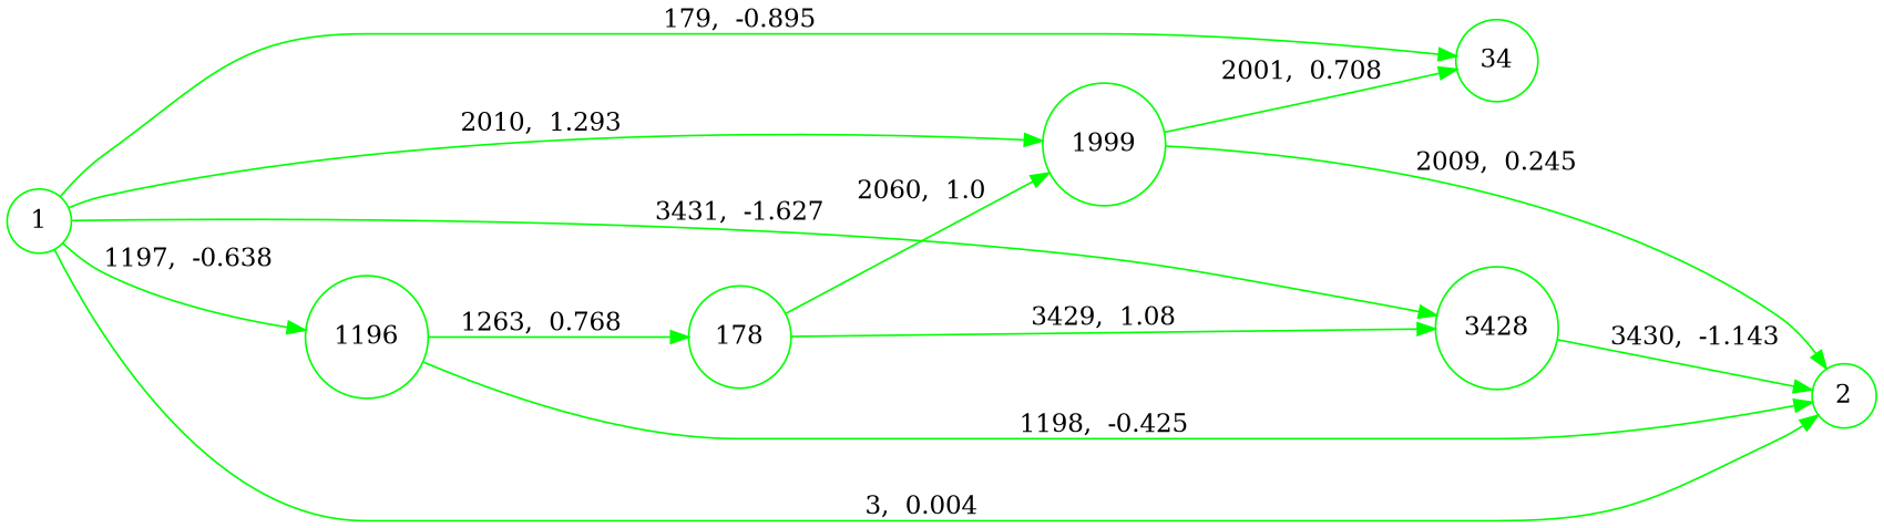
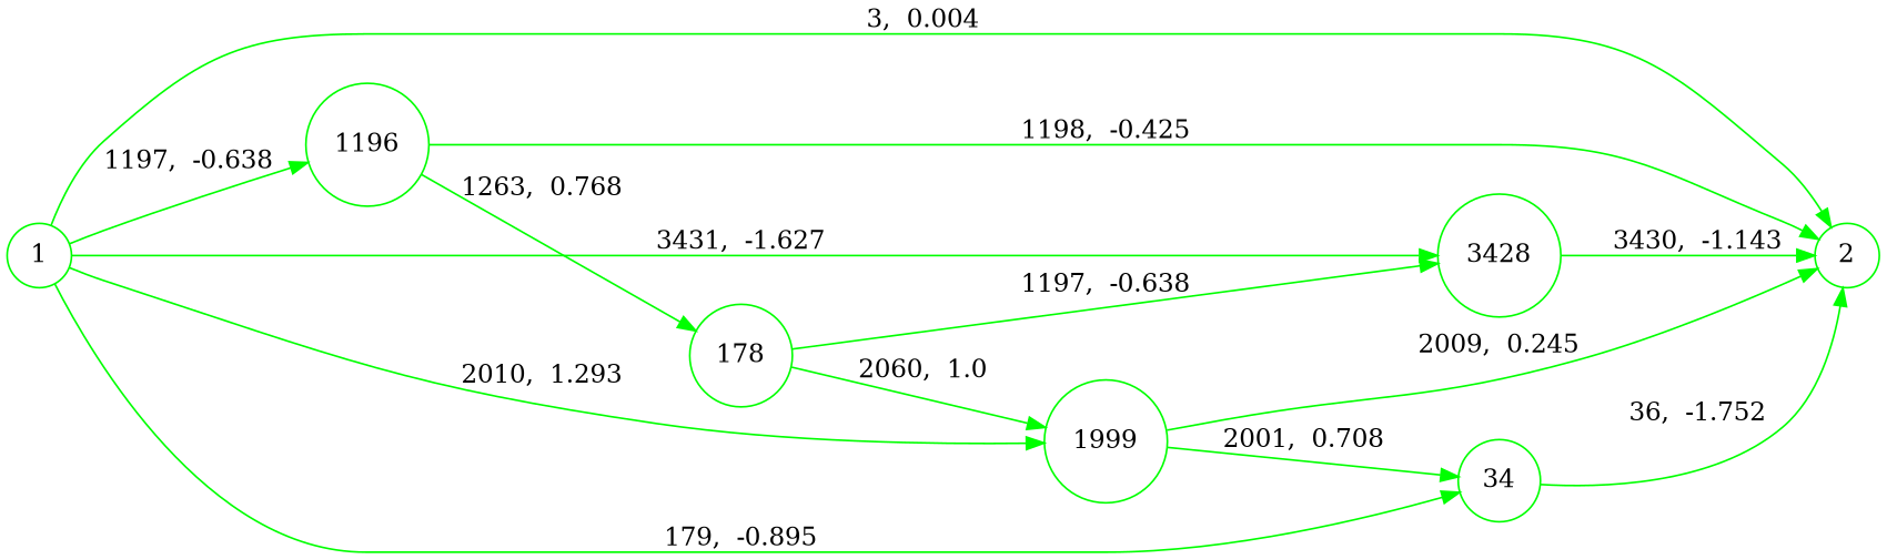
  digraph {
    rankdir=LR
    node [color=green shape=circle]
    edge [color=green penwidth=1.0]
    1
    1196
    178
    1999
    3428
    34
    2
    subgraph sub_1 {
      rank=same
      1
    }
    subgraph sub_2 {
      rank=same
      1196
    }
    subgraph sub_3 {
      rank=same
      178
    }
    subgraph sub_4 {
      rank=same
      1999
    }
    subgraph sub_5 {
      rank=same
      3428
      34
    }
    subgraph sub_6 {
      rank=same
      2
    }
    1 -> 1196 [label="1197,  -0.638"]
    1 -> 1999 [label="2010,  1.293"]
    1 -> 3428 [label="3431,  -1.627"]
    1 -> 34 [label="179,  -0.895"]
    1 -> 2 [label="3,  0.004"]
    1196 -> 178 [label="1263,  0.768"]
    1196 -> 2 [label="1198,  -0.425"]
    178 -> 1999 [label="2060,  1.0"]
-   178 -> 3428 [label="3429,  1.08"]
+   178 -> 3428 [label="1197,  -0.638"]
    1999 -> 34 [label="2001,  0.708"]
    1999 -> 2 [label="2009,  0.245"]
    3428 -> 2 [label="3430,  -1.143"]
+   34 -> 2 [label="36,  -1.752"]
  }
